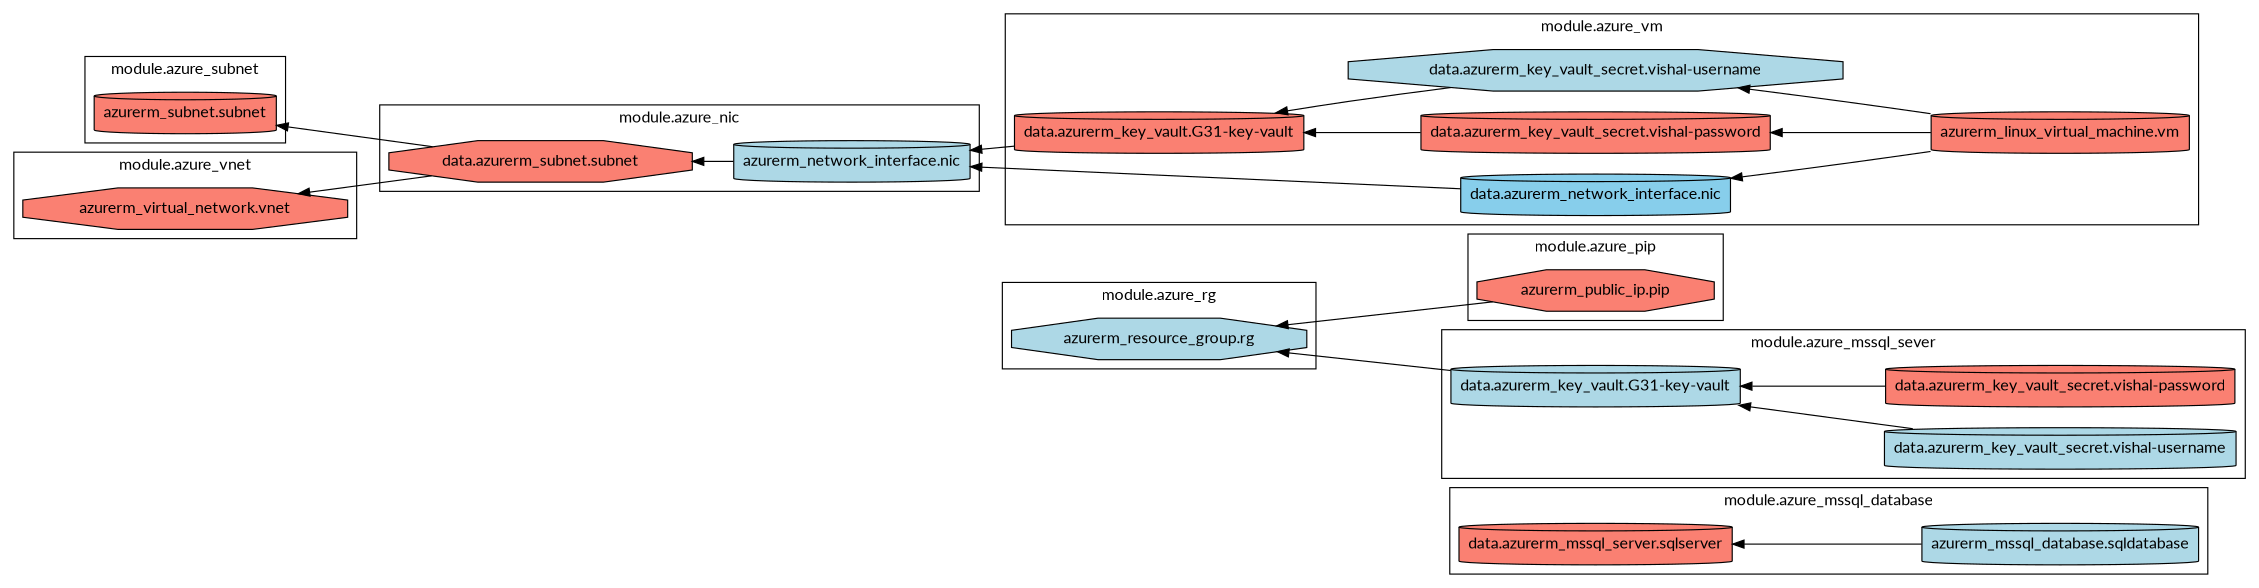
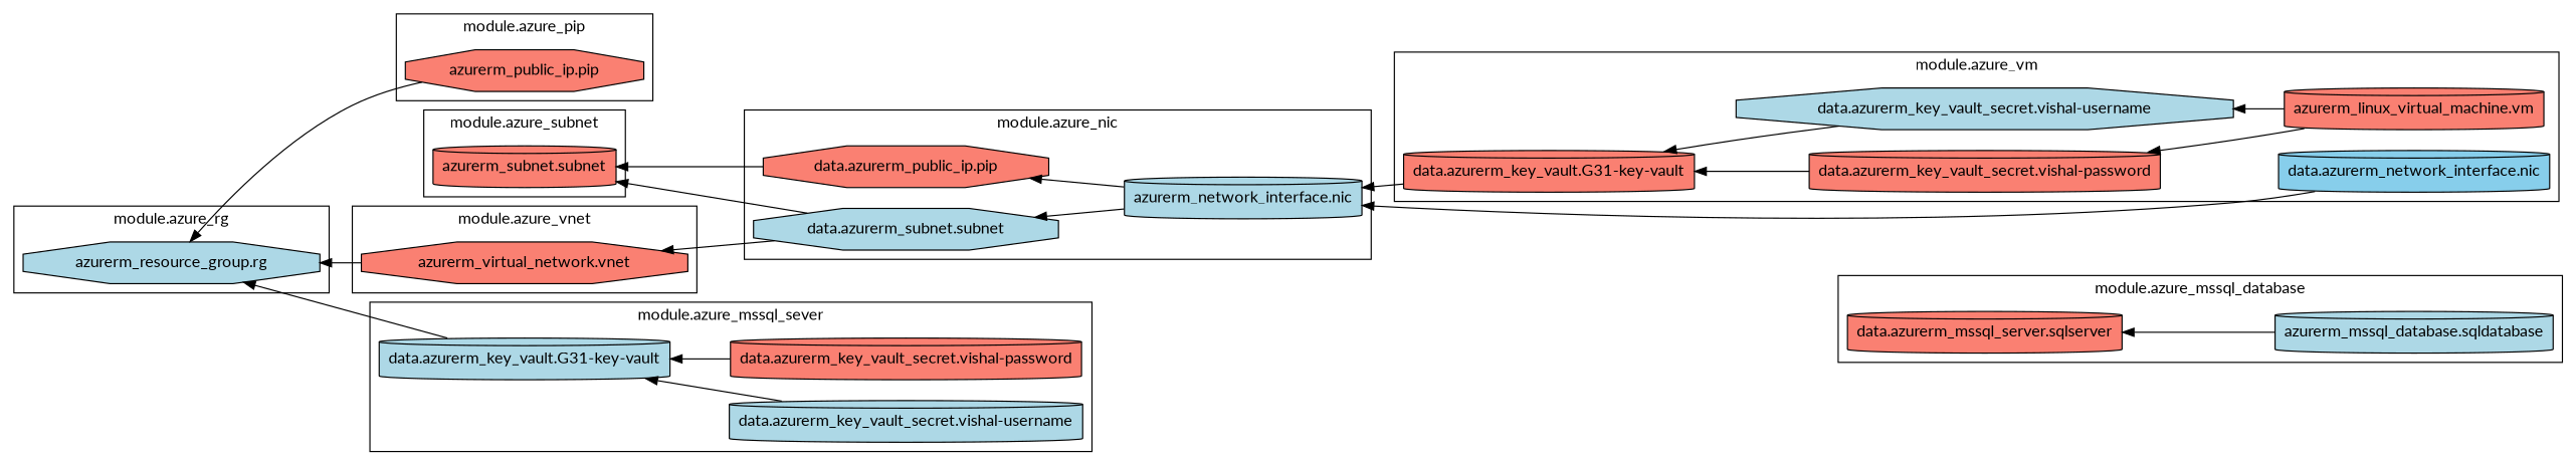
  digraph {
    fontname=Lato
    rankdir=RL
    node [fillcolor=salmon fontname=Lato shape=cylinder style=filled]
    edge [fontname=Lato]
    n1 [label="data.azurerm_mssql_server.sqlserver"]
    n2 [fillcolor=lightblue label="azurerm_mssql_database.sqldatabase"]
    n3 [fillcolor=lightblue label="data.azurerm_key_vault.G31-key-vault"]
    n4 [label="data.azurerm_key_vault_secret.vishal-password"]
    n5 [fillcolor=lightblue label="data.azurerm_key_vault_secret.vishal-username"]
-   n7 [label="data.azurerm_subnet.subnet" shape=octagon]
+   n6 [label="data.azurerm_public_ip.pip" shape=octagon]
+   n7 [fillcolor=lightblue label="data.azurerm_subnet.subnet" shape=octagon]
    n8 [fillcolor=lightblue label="azurerm_network_interface.nic"]
    n9 [label="azurerm_public_ip.pip" shape=octagon]
    n10 [fillcolor=lightblue label="azurerm_resource_group.rg" shape=octagon]
    n11 [label="azurerm_subnet.subnet"]
    n12 [label="data.azurerm_key_vault.G31-key-vault"]
    n13 [label="data.azurerm_key_vault_secret.vishal-password"]
    n14 [fillcolor=lightblue label="data.azurerm_key_vault_secret.vishal-username" shape=octagon]
    n15 [fillcolor=skyblue label="data.azurerm_network_interface.nic"]
    n16 [label="azurerm_linux_virtual_machine.vm"]
    n17 [label="azurerm_virtual_network.vnet" shape=octagon]
    subgraph cluster_1 {
      label="module.azure_mssql_database"
      n1
      n2
    }
    subgraph cluster_2 {
      label="module.azure_mssql_sever"
      n3
      n4
      n5
    }
    subgraph cluster_3 {
      label="module.azure_nic"
+     n6
      n7
      n8
    }
    subgraph cluster_4 {
      label="module.azure_pip"
      n9
    }
    subgraph cluster_5 {
      label="module.azure_rg"
      n10
    }
    subgraph cluster_6 {
      label="module.azure_subnet"
      n11
    }
    subgraph cluster_7 {
      label="module.azure_vm"
      n12
      n13
      n14
      n15
      n16
    }
    subgraph cluster_8 {
      label="module.azure_vnet"
      n17
    }
    n2 -> n1
    n3 -> n10
    n4 -> n3
    n5 -> n3
+   n6 -> n11
    n7 -> n11
    n7 -> n17
+   n8 -> n6
    n8 -> n7
    n9 -> n10
    n12 -> n8
    n13 -> n12
    n14 -> n12
    n15 -> n8
    n16 -> n13
    n16 -> n14
-   n16 -> n15
+   n17 -> n10
  }
